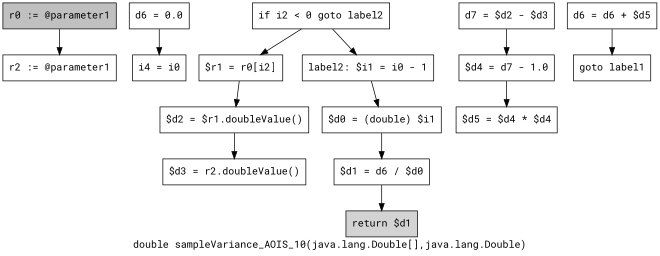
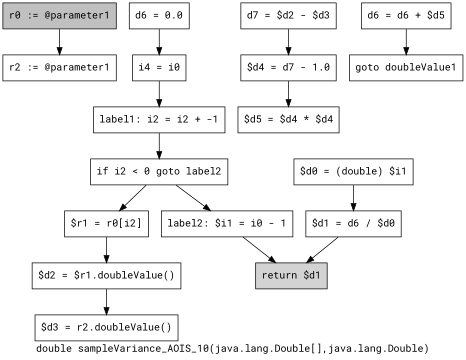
  digraph {
    fontname="Roboto Mono"
    label="double sampleVariance_AOIS_10(java.lang.Double[],java.lang.Double)"
    node [fontname="Roboto Mono" shape=box]
    edge [fontname="Roboto Mono"]
    n1 [fillcolor=gray label="r0 := @parameter1" style=filled]
    n2 [label="r2 := @parameter1"]
    n3 [label="d6 = 0.0"]
    n4 [label="i4 = i0"]
+   n5 [label="label1: i2 = i2 + -1"]
    n6 [label="if i2 < 0 goto label2"]
    n7 [label="$r1 = r0[i2]"]
    n8 [label="label2: $i1 = i0 - 1"]
    n9 [label="$d2 = $r1.doubleValue()"]
    n10 [label="$d0 = (double) $i1"]
    n11 [label="$d3 = r2.doubleValue()"]
    n12 [label="$d1 = d6 / $d0"]
    n13 [label="d7 = $d2 - $d3"]
    n14 [label="$d4 = d7 - 1.0"]
    n15 [label="$d5 = $d4 * $d4"]
    n16 [label="d6 = d6 + $d5"]
-   n17 [label="goto label1"]
+   n17 [label="goto doubleValue1"]
    n18 [fillcolor=lightgray label="return $d1" style=filled]
    n1 -> n2
    n3 -> n4
+   n4 -> n5
+   n5 -> n6
    n6 -> n7
    n6 -> n8
    n7 -> n9
-   n8 -> n10
+   n8 -> n18
    n9 -> n11
    n10 -> n12
    n12 -> n18
    n13 -> n14
    n14 -> n15
    n16 -> n17
  }
